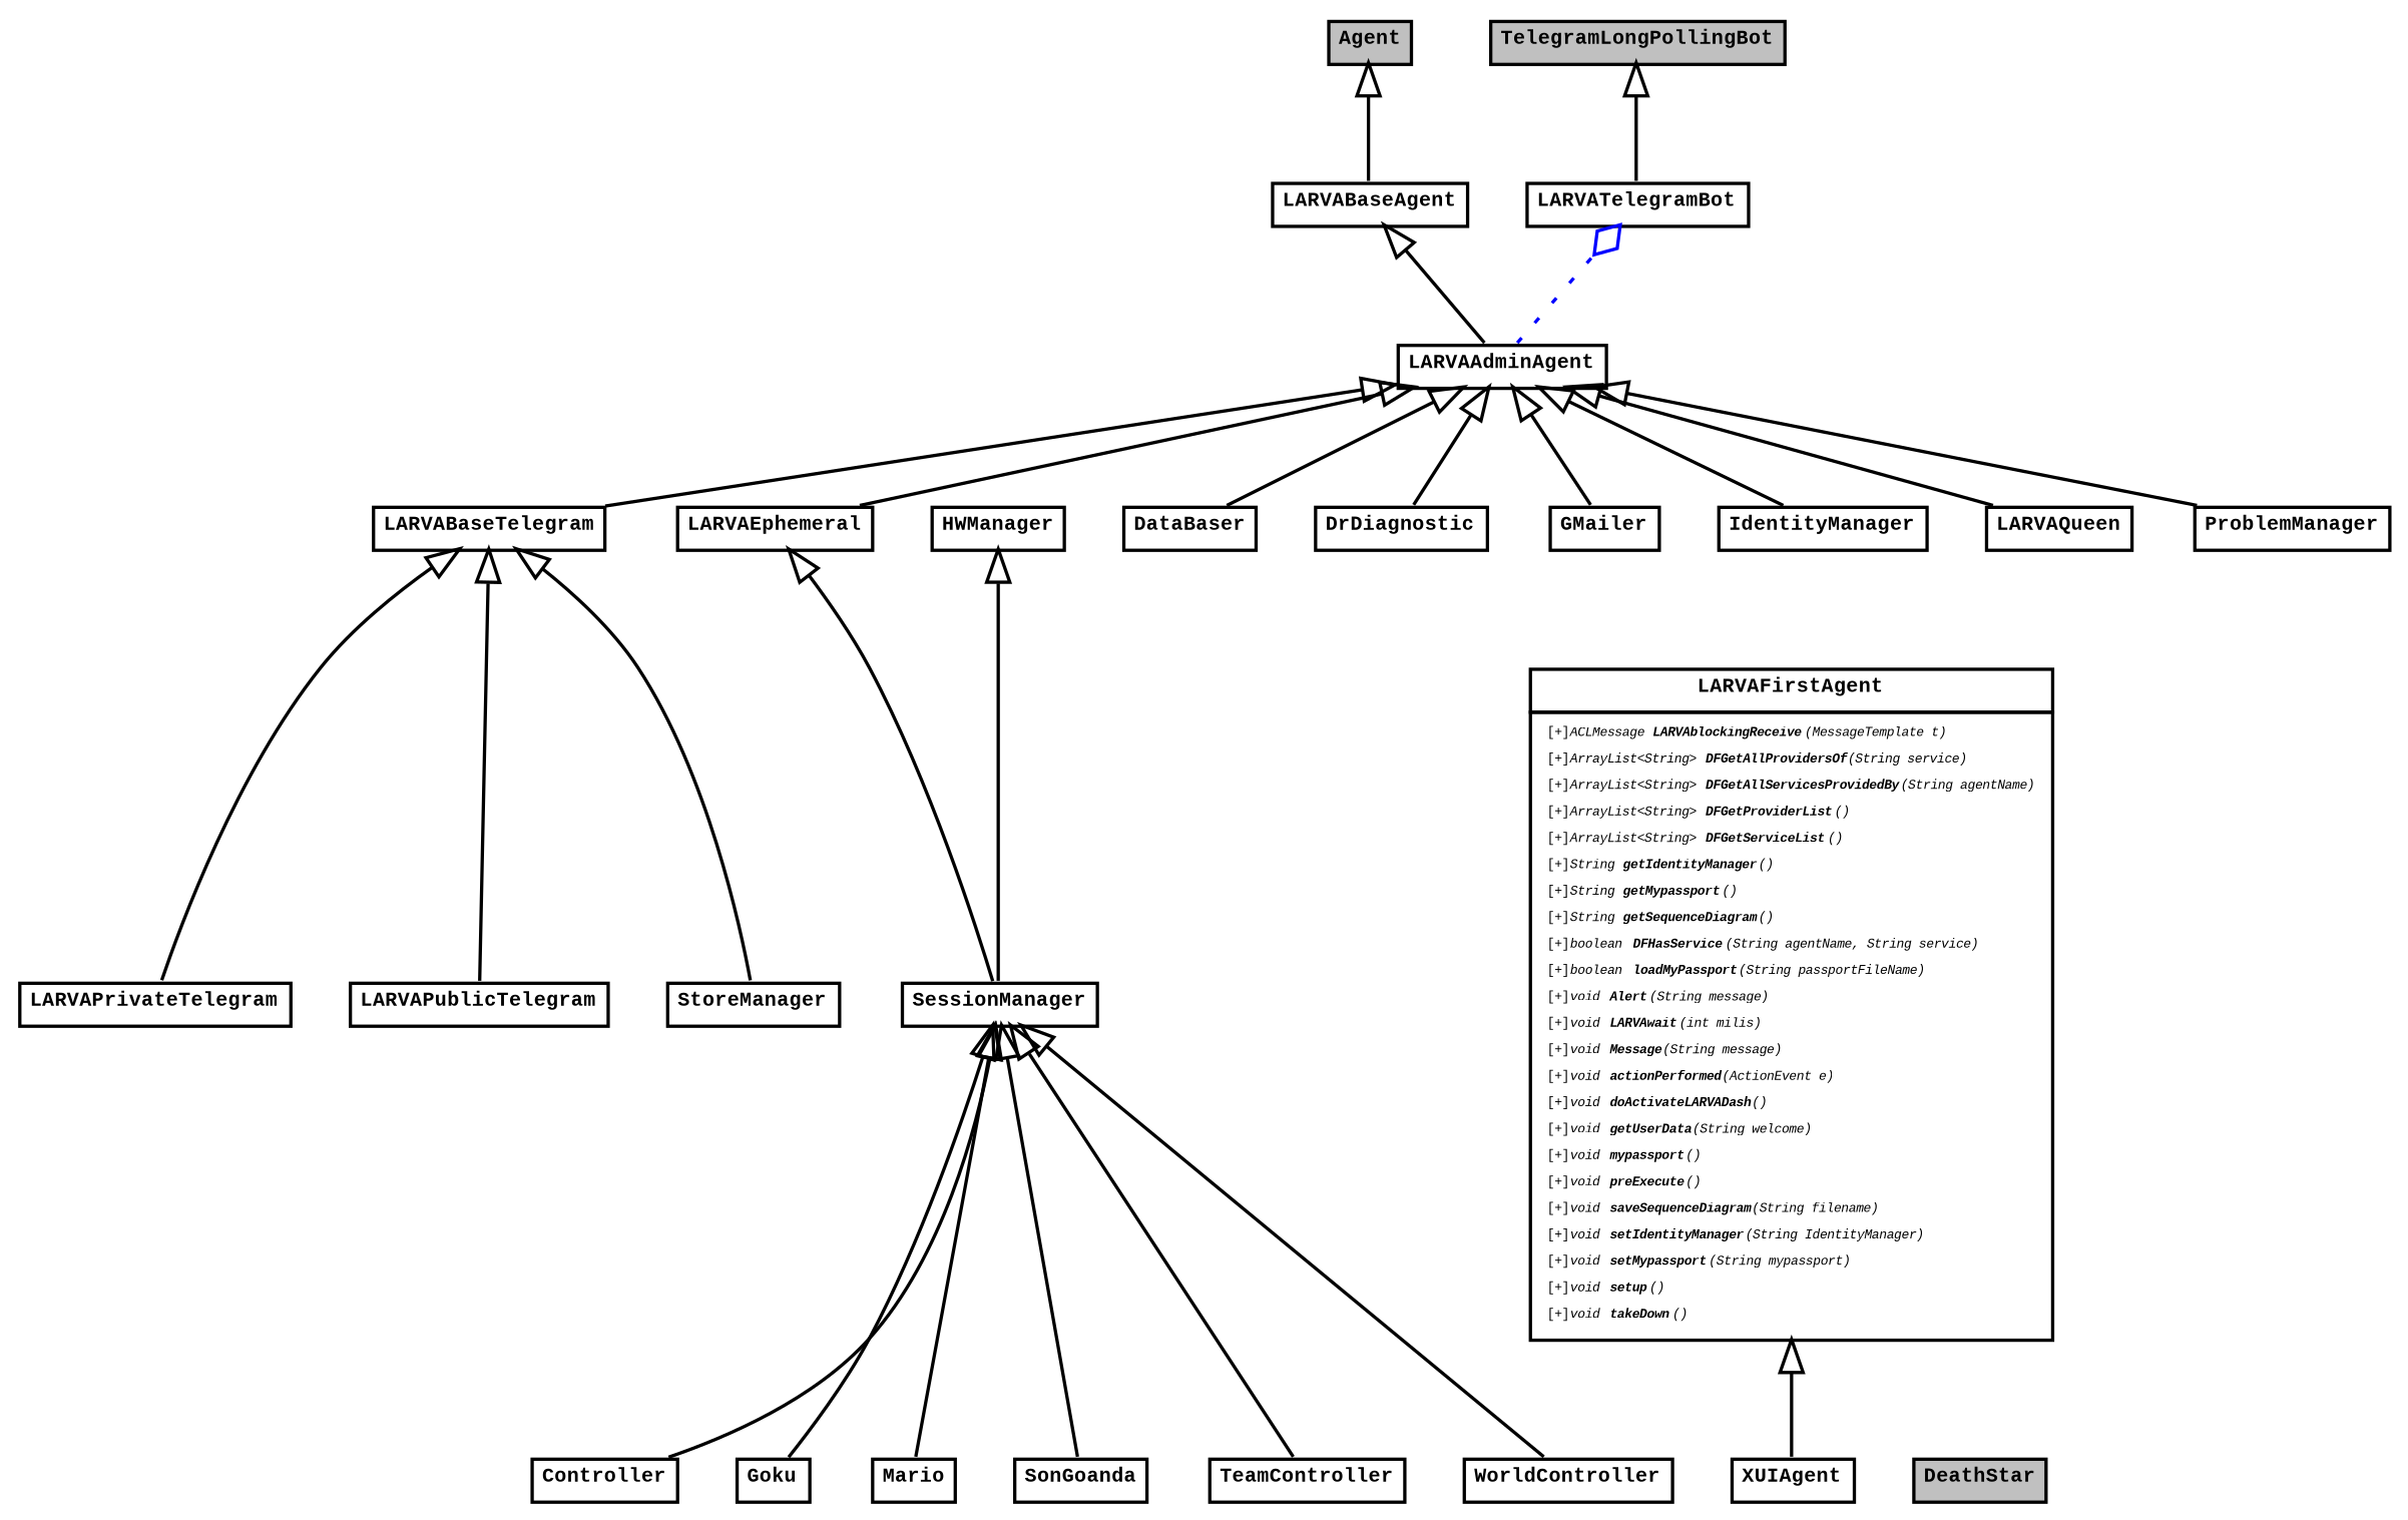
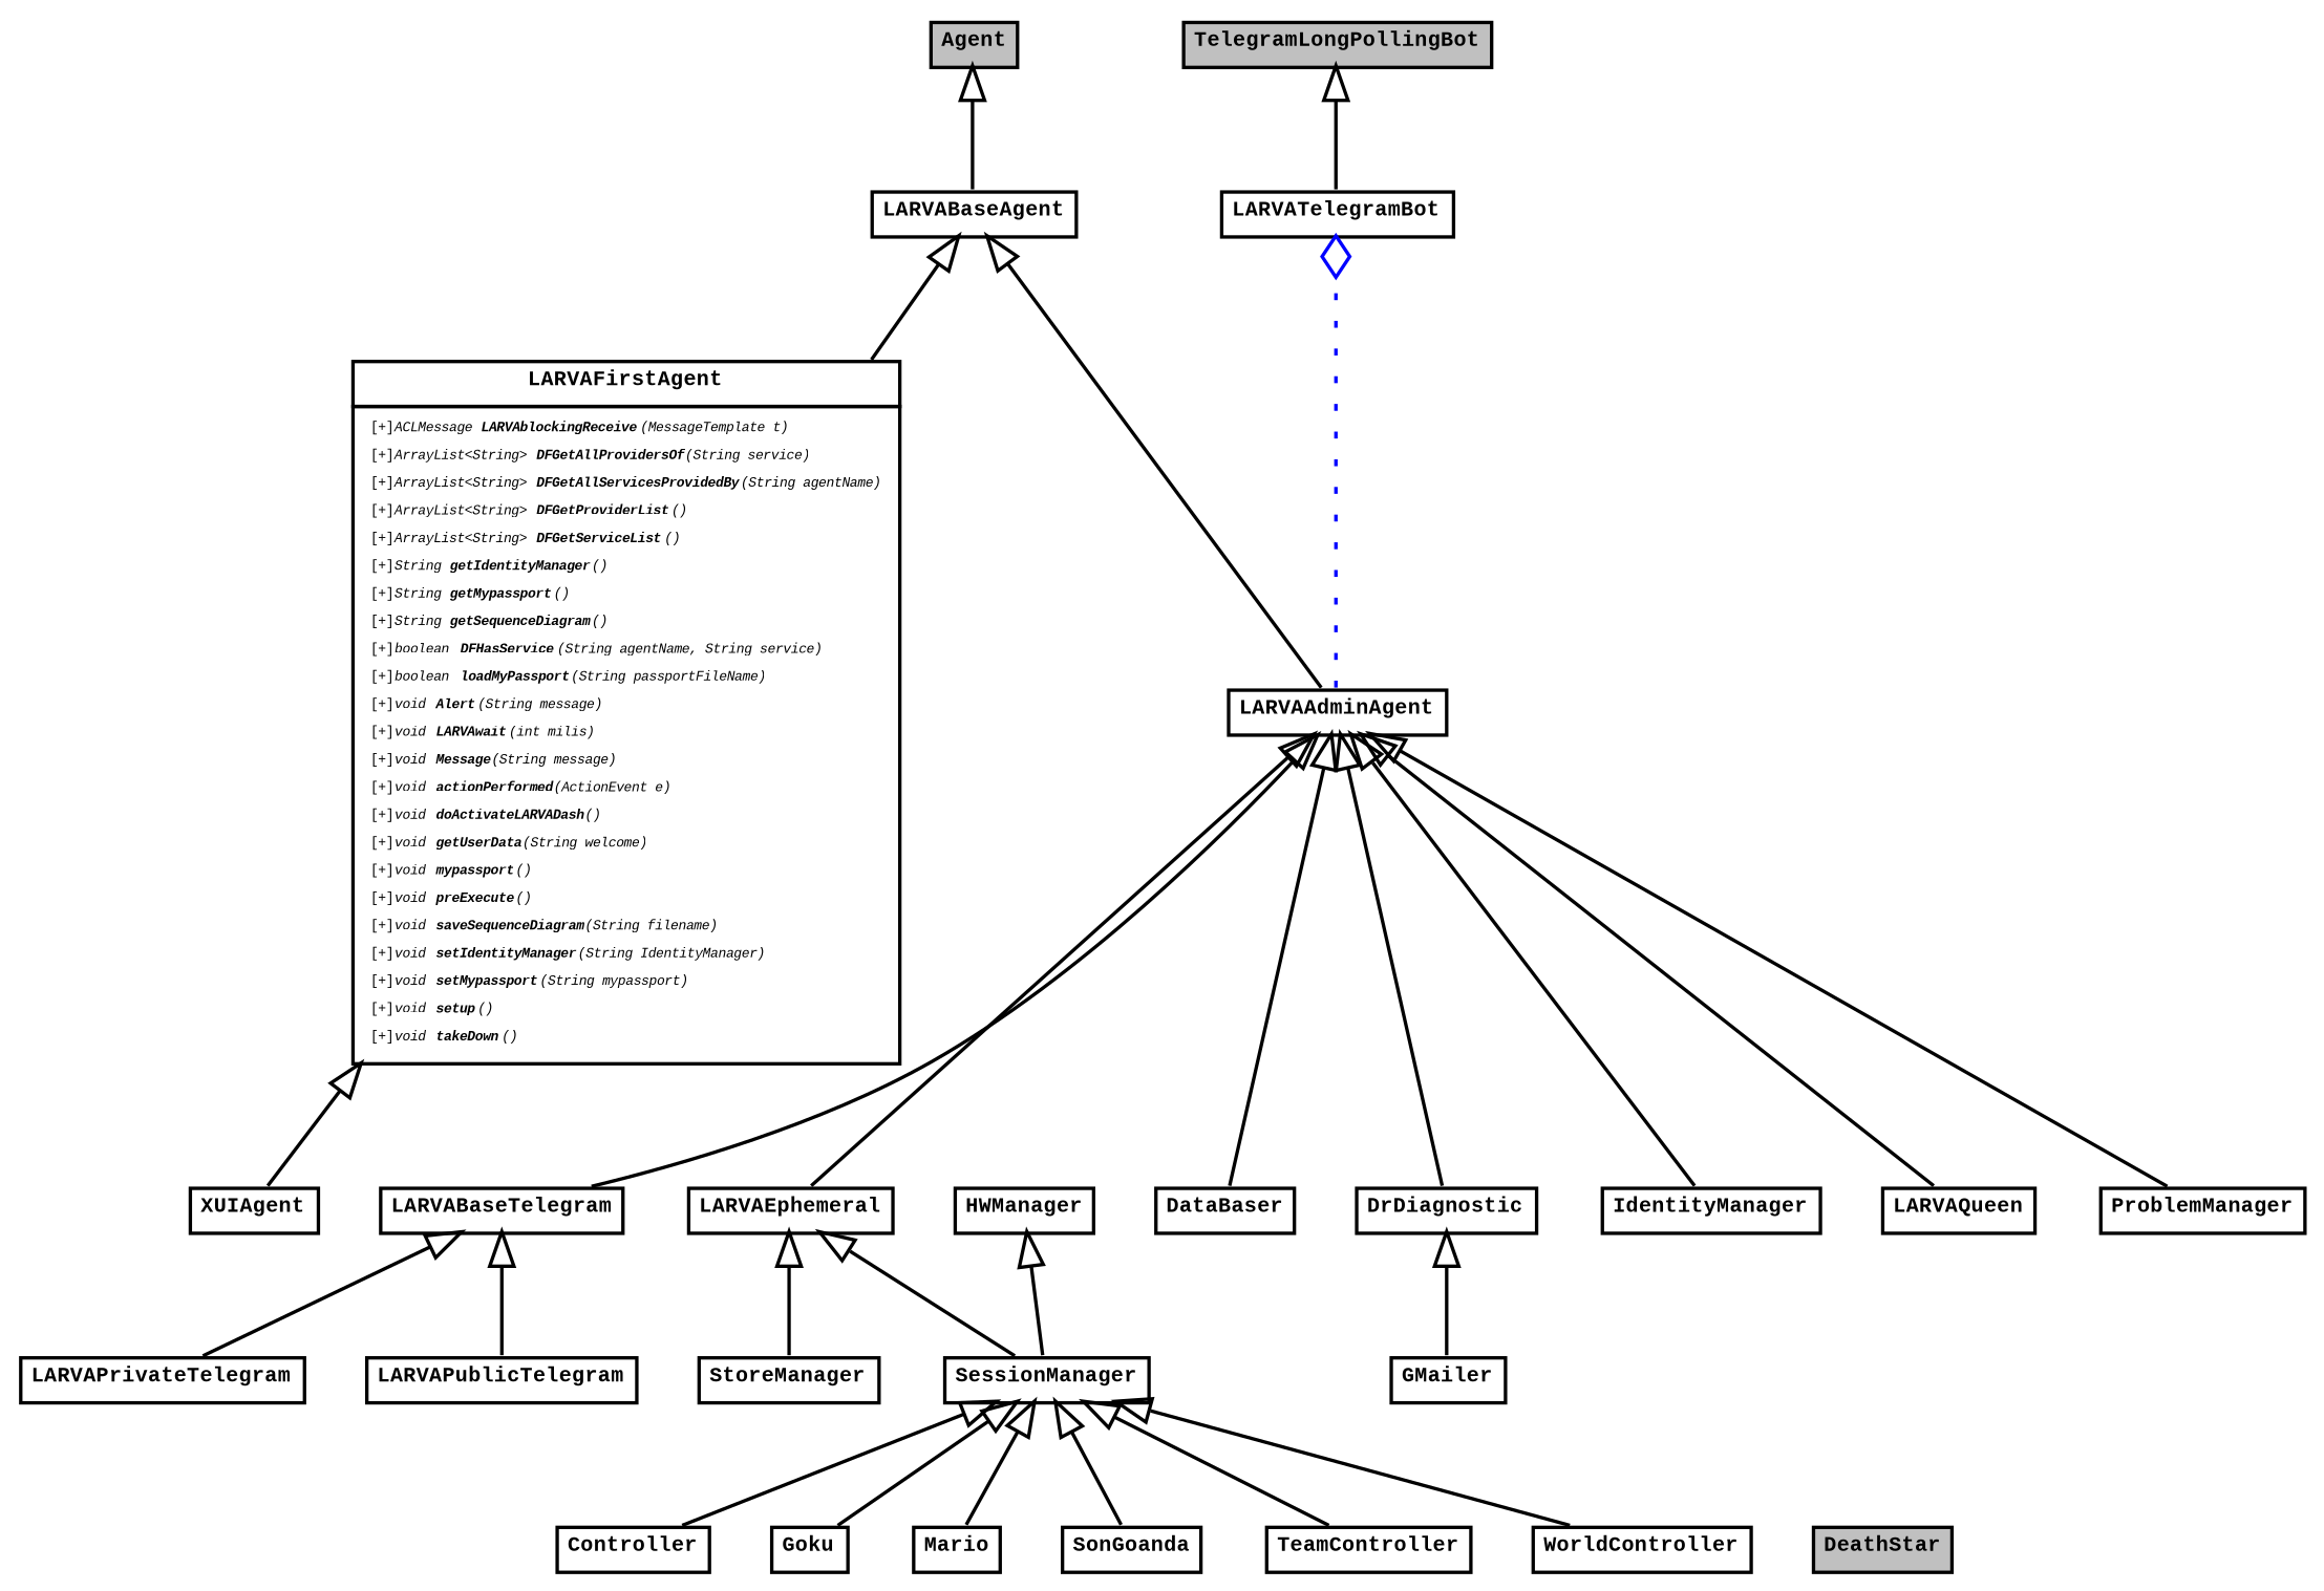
  digraph {
    fontname="EB Garamond"
    rankdir=BT
    node [fontname="EB Garamond" shape=plain]
    edge [arrowhead=onormal color=black fontname="EB Garamond" penwidth=1]
    n1 [label=<<table border="0" cellborder="1" cellspacing="0"><tr><td bgcolor="white"><FONT face="Courier New" POINT-SIZE="6"><b>LARVAAdminAgent</b></FONT></td></tr> </table>>]
    n2 [label=<<table border="0" cellborder="1" cellspacing="0"><tr><td bgcolor="white"><FONT face="Courier New" POINT-SIZE="6"><b>LARVABaseAgent</b></FONT></td></tr> </table>>]
    n3 [label=<<table border="0" cellborder="1" cellspacing="0"><tr><td bgcolor="white"><FONT face="Courier New" POINT-SIZE="6"><b>LARVATelegramBot</b></FONT></td></tr> </table>>]
    n4 [label=<<table border="0" cellborder="1" cellspacing="0"><tr><td bgcolor="gray"><FONT face="Courier New" POINT-SIZE="6"><b>Agent</b></FONT></td></tr> </table>>]
    n5 [label=<<table border="0" cellborder="1" cellspacing="0"><tr><td bgcolor="gray"><FONT face="Courier New" POINT-SIZE="6"><b>TelegramLongPollingBot</b></FONT></td></tr> </table>>]
    n6 [label=<<table border="0" cellborder="1" cellspacing="0"><tr><td bgcolor="white"><FONT face="Courier New" POINT-SIZE="6"><b>LARVABaseTelegram</b></FONT></td></tr> </table>>]
    n7 [label=<<table border="0" cellborder="1" cellspacing="0"><tr><td bgcolor="white"><FONT face="Courier New" POINT-SIZE="6"><b>LARVAEphemeral</b></FONT></td></tr> </table>>]
    n8 [label=<<table border="0" cellborder="1" cellspacing="0"><tr><td bgcolor="white"><FONT face="Courier New" POINT-SIZE="6"><b>LARVAFirstAgent</b></FONT></td></tr> <tr><td><table border="0" cellborder="0" cellspacing="0"><tr><td align="left"><FONT face="Courier New" POINT-SIZE= "4">[+]<i>ACLMessage <b>LARVAblockingReceive</b>(MessageTemplate t)</i></FONT></td></tr> <tr><td align="left"><FONT face="Courier New" POINT-SIZE= "4">[+]<i>ArrayList&lt;String&gt; <b>DFGetAllProvidersOf</b>(String service)</i></FONT></td></tr> <tr><td align="left"><FONT face="Courier New" POINT-SIZE= "4">[+]<i>ArrayList&lt;String&gt; <b>DFGetAllServicesProvidedBy</b>(String agentName)</i></FONT></td></tr> <tr><td align="left"><FONT face="Courier New" POINT-SIZE= "4">[+]<i>ArrayList&lt;String&gt; <b>DFGetProviderList</b>()</i></FONT></td></tr> <tr><td align="left"><FONT face="Courier New" POINT-SIZE= "4">[+]<i>ArrayList&lt;String&gt; <b>DFGetServiceList</b>()</i></FONT></td></tr> <tr><td align="left"><FONT face="Courier New" POINT-SIZE= "4">[+]<i>String <b>getIdentityManager</b>()</i></FONT></td></tr> <tr><td align="left"><FONT face="Courier New" POINT-SIZE= "4">[+]<i>String <b>getMypassport</b>()</i></FONT></td></tr> <tr><td align="left"><FONT face="Courier New" POINT-SIZE= "4">[+]<i>String <b>getSequenceDiagram</b>()</i></FONT></td></tr> <tr><td align="left"><FONT face="Courier New" POINT-SIZE= "4">[+]<i>boolean <b>DFHasService</b>(String agentName, String service)</i></FONT></td></tr> <tr><td align="left"><FONT face="Courier New" POINT-SIZE= "4">[+]<i>boolean <b>loadMyPassport</b>(String passportFileName)</i></FONT></td></tr> <tr><td align="left"><FONT face="Courier New" POINT-SIZE= "4">[+]<i>void <b>Alert</b>(String message)</i></FONT></td></tr> <tr><td align="left"><FONT face="Courier New" POINT-SIZE= "4">[+]<i>void <b>LARVAwait</b>(int milis)</i></FONT></td></tr> <tr><td align="left"><FONT face="Courier New" POINT-SIZE= "4">[+]<i>void <b>Message</b>(String message)</i></FONT></td></tr> <tr><td align="left"><FONT face="Courier New" POINT-SIZE= "4">[+]<i>void <b>actionPerformed</b>(ActionEvent e)</i></FONT></td></tr> <tr><td align="left"><FONT face="Courier New" POINT-SIZE= "4">[+]<i>void <b>doActivateLARVADash</b>()</i></FONT></td></tr> <tr><td align="left"><FONT face="Courier New" POINT-SIZE= "4">[+]<i>void <b>getUserData</b>(String welcome)</i></FONT></td></tr> <tr><td align="left"><FONT face="Courier New" POINT-SIZE= "4">[+]<i>void <b>mypassport</b>()</i></FONT></td></tr> <tr><td align="left"><FONT face="Courier New" POINT-SIZE= "4">[+]<i>void <b>preExecute</b>()</i></FONT></td></tr> <tr><td align="left"><FONT face="Courier New" POINT-SIZE= "4">[+]<i>void <b>saveSequenceDiagram</b>(String filename)</i></FONT></td></tr> <tr><td align="left"><FONT face="Courier New" POINT-SIZE= "4">[+]<i>void <b>setIdentityManager</b>(String IdentityManager)</i></FONT></td></tr> <tr><td align="left"><FONT face="Courier New" POINT-SIZE= "4">[+]<i>void <b>setMypassport</b>(String mypassport)</i></FONT></td></tr> <tr><td align="left"><FONT face="Courier New" POINT-SIZE= "4">[+]<i>void <b>setup</b>()</i></FONT></td></tr> <tr><td align="left"><FONT face="Courier New" POINT-SIZE= "4">[+]<i>void <b>takeDown</b>()</i></FONT></td></tr> </table></td></tr> </table>>]
    n9 [label=<<table border="0" cellborder="1" cellspacing="0"><tr><td bgcolor="white"><FONT face="Courier New" POINT-SIZE="6"><b>XUIAgent</b></FONT></td></tr> </table>>]
    n10 [label=<<table border="0" cellborder="1" cellspacing="0"><tr><td bgcolor="white"><FONT face="Courier New" POINT-SIZE="6"><b>Controller</b></FONT></td></tr> </table>>]
    n11 [label=<<table border="0" cellborder="1" cellspacing="0"><tr><td bgcolor="white"><FONT face="Courier New" POINT-SIZE="6"><b>SessionManager</b></FONT></td></tr> </table>>]
    n12 [label=<<table border="0" cellborder="1" cellspacing="0"><tr><td bgcolor="white"><FONT face="Courier New" POINT-SIZE="6"><b>HWManager</b></FONT></td></tr> </table>>]
    n13 [label=<<table border="0" cellborder="1" cellspacing="0"><tr><td bgcolor="white"><FONT face="Courier New" POINT-SIZE="6"><b>DataBaser</b></FONT></td></tr> </table>>]
    n14 [label=<<table border="0" cellborder="1" cellspacing="0"><tr><td bgcolor="white"><FONT face="Courier New" POINT-SIZE="6"><b>DrDiagnostic</b></FONT></td></tr> </table>>]
    n15 [label=<<table border="0" cellborder="1" cellspacing="0"><tr><td bgcolor="white"><FONT face="Courier New" POINT-SIZE="6"><b>GMailer</b></FONT></td></tr> </table>>]
    n16 [label=<<table border="0" cellborder="1" cellspacing="0"><tr><td bgcolor="white"><FONT face="Courier New" POINT-SIZE="6"><b>Goku</b></FONT></td></tr> </table>>]
    n17 [label=<<table border="0" cellborder="1" cellspacing="0"><tr><td bgcolor="white"><FONT face="Courier New" POINT-SIZE="6"><b>IdentityManager</b></FONT></td></tr> </table>>]
    n18 [label=<<table border="0" cellborder="1" cellspacing="0"><tr><td bgcolor="white"><FONT face="Courier New" POINT-SIZE="6"><b>LARVAPrivateTelegram</b></FONT></td></tr> </table>>]
    n19 [label=<<table border="0" cellborder="1" cellspacing="0"><tr><td bgcolor="white"><FONT face="Courier New" POINT-SIZE="6"><b>LARVAPublicTelegram</b></FONT></td></tr> </table>>]
    n20 [label=<<table border="0" cellborder="1" cellspacing="0"><tr><td bgcolor="white"><FONT face="Courier New" POINT-SIZE="6"><b>LARVAQueen</b></FONT></td></tr> </table>>]
    n21 [label=<<table border="0" cellborder="1" cellspacing="0"><tr><td bgcolor="white"><FONT face="Courier New" POINT-SIZE="6"><b>Mario</b></FONT></td></tr> </table>>]
    n22 [label=<<table border="0" cellborder="1" cellspacing="0"><tr><td bgcolor="white"><FONT face="Courier New" POINT-SIZE="6"><b>ProblemManager</b></FONT></td></tr> </table>>]
    n23 [label=<<table border="0" cellborder="1" cellspacing="0"><tr><td bgcolor="white"><FONT face="Courier New" POINT-SIZE="6"><b>SonGoanda</b></FONT></td></tr> </table>>]
    n24 [label=<<table border="0" cellborder="1" cellspacing="0"><tr><td bgcolor="white"><FONT face="Courier New" POINT-SIZE="6"><b>StoreManager</b></FONT></td></tr> </table>>]
    n25 [label=<<table border="0" cellborder="1" cellspacing="0"><tr><td bgcolor="white"><FONT face="Courier New" POINT-SIZE="6"><b>TeamController</b></FONT></td></tr> </table>>]
    n26 [label=<<table border="0" cellborder="1" cellspacing="0"><tr><td bgcolor="white"><FONT face="Courier New" POINT-SIZE="6"><b>WorldController</b></FONT></td></tr> </table>>]
    n27 [label=<<table border="0" cellborder="1" cellspacing="0"><tr><td bgcolor="gray"><FONT face="Courier New" POINT-SIZE="6"><b>DeathStar</b></FONT></td></tr> </table>>]
    n1 -> n2
    n1 -> n3 [arrowhead=odiamond color=blue style=dotted]
    n2 -> n4
    n3 -> n5
    n6 -> n1
    n7 -> n1
+   n8 -> n2
    n9 -> n8
    n10 -> n11
    n11 -> n7
    n11 -> n12
    n13 -> n1
    n14 -> n1
-   n15 -> n1
+   n15 -> n14
    n16 -> n11
    n17 -> n1
    n18 -> n6
    n19 -> n6
    n20 -> n1
    n21 -> n11
    n22 -> n1
    n23 -> n11
-   n24 -> n6
+   n24 -> n7
    n25 -> n11
    n26 -> n11
  }
